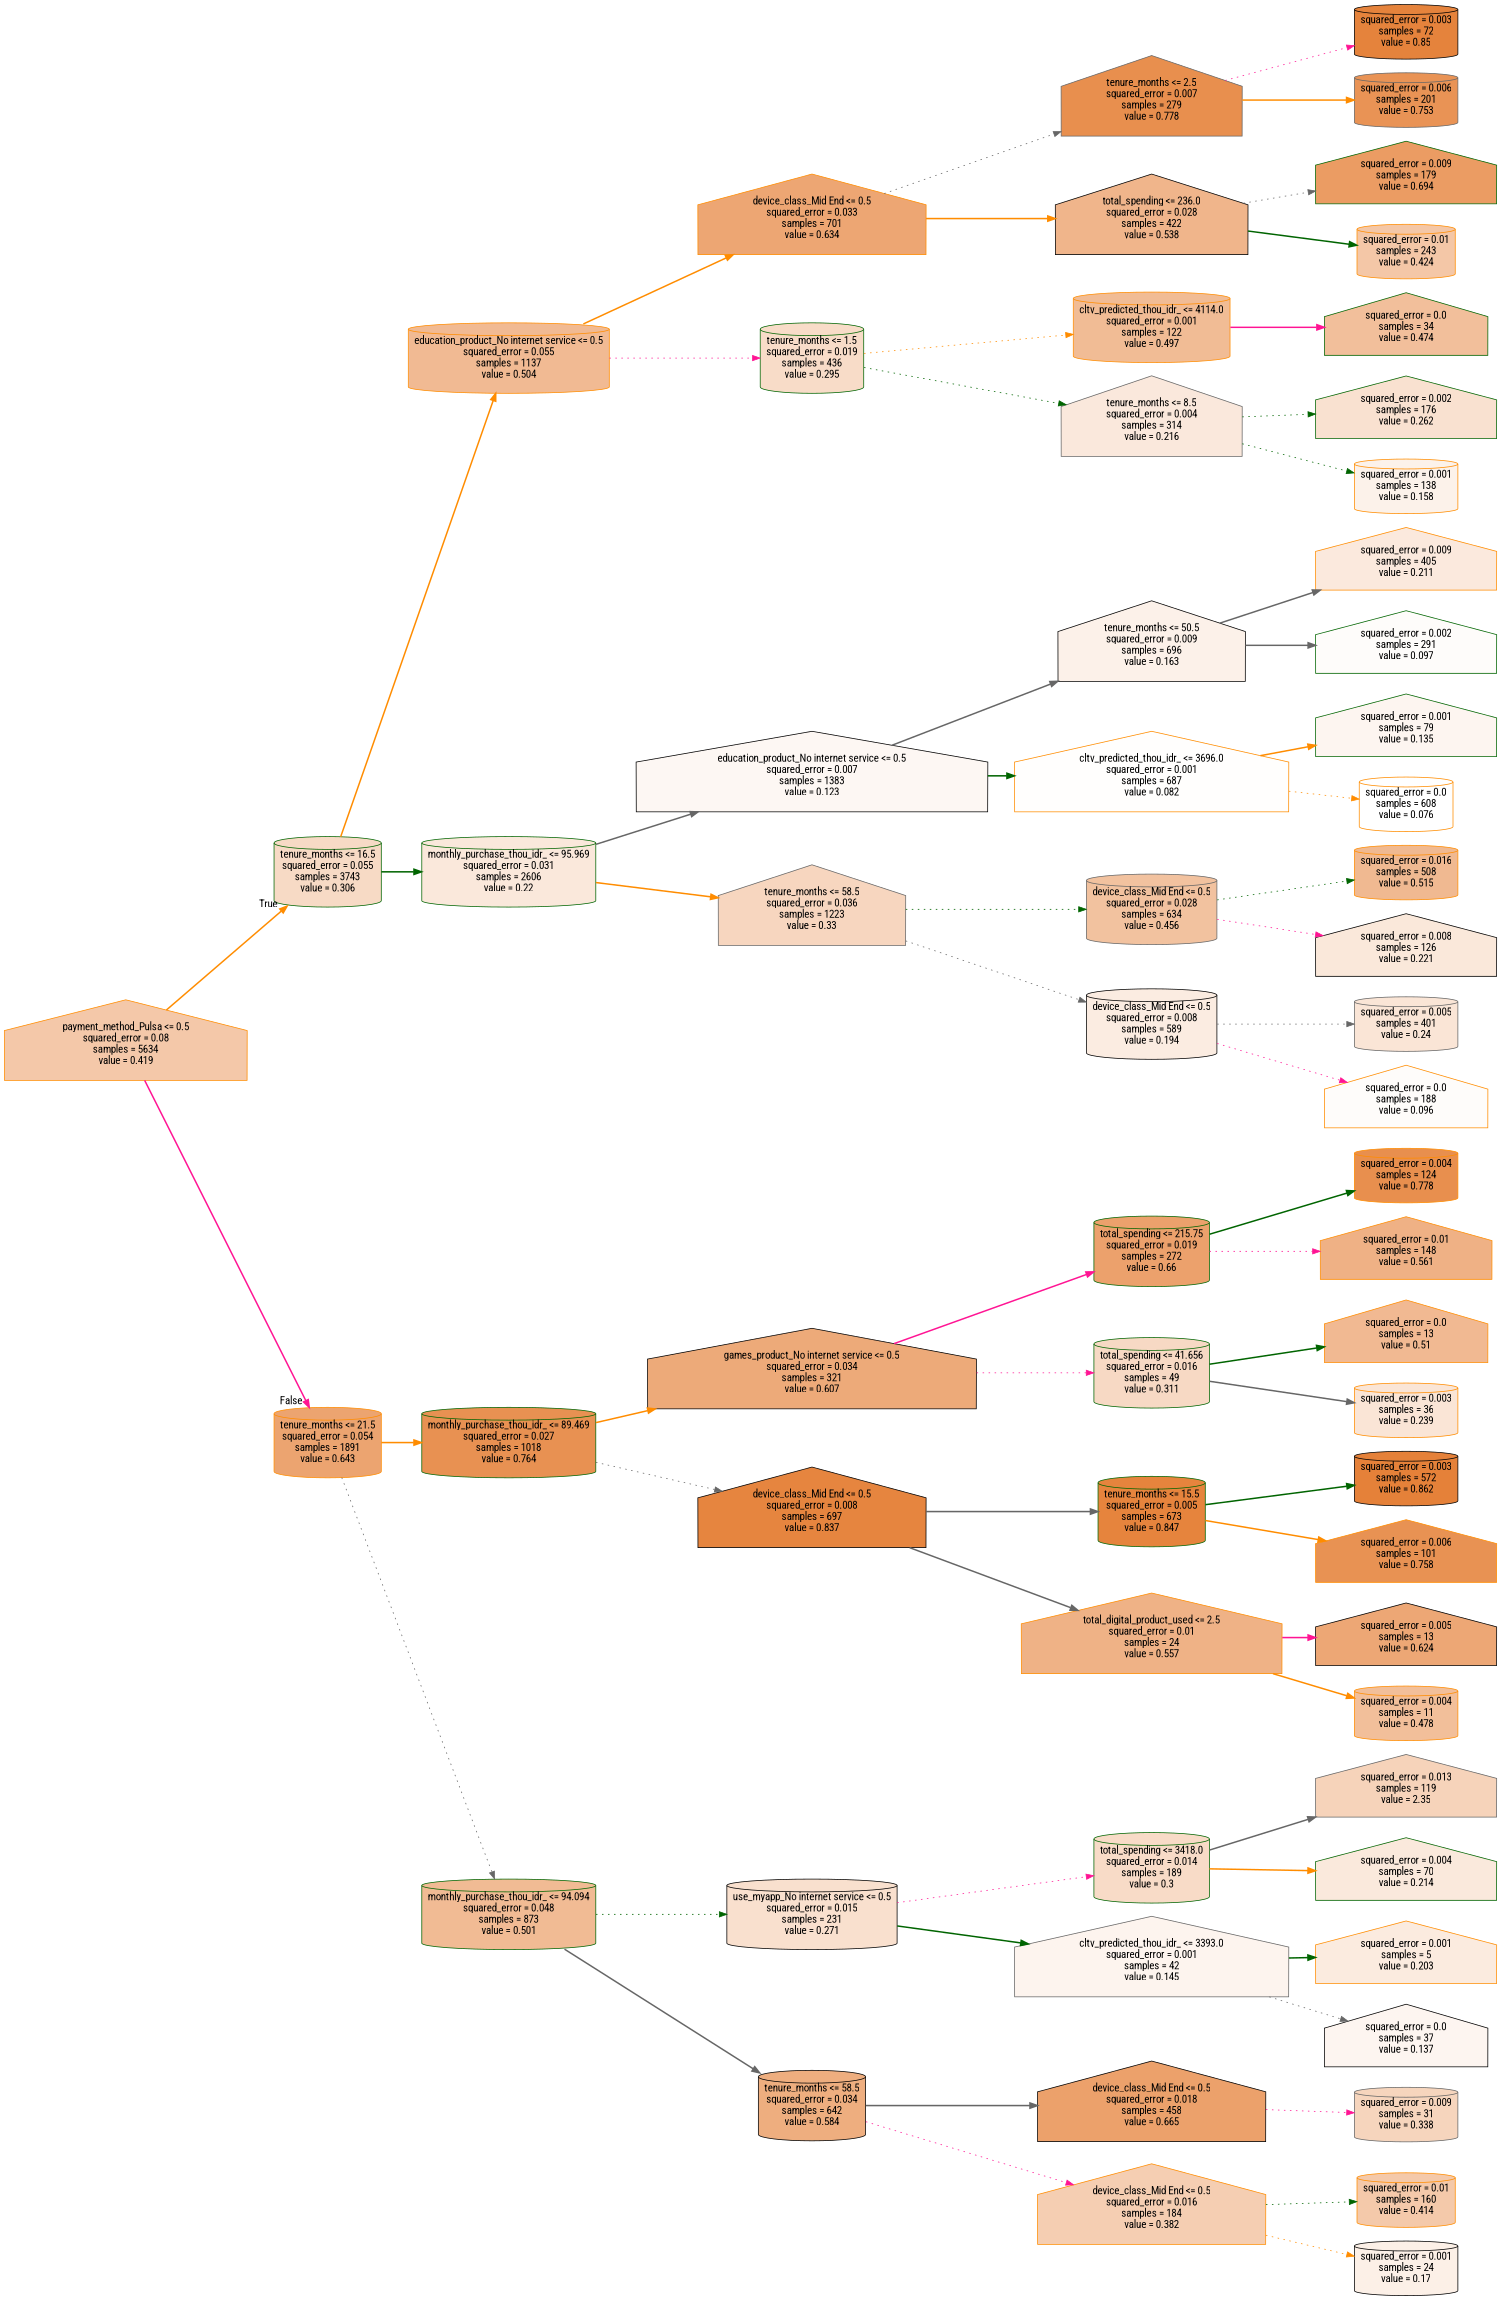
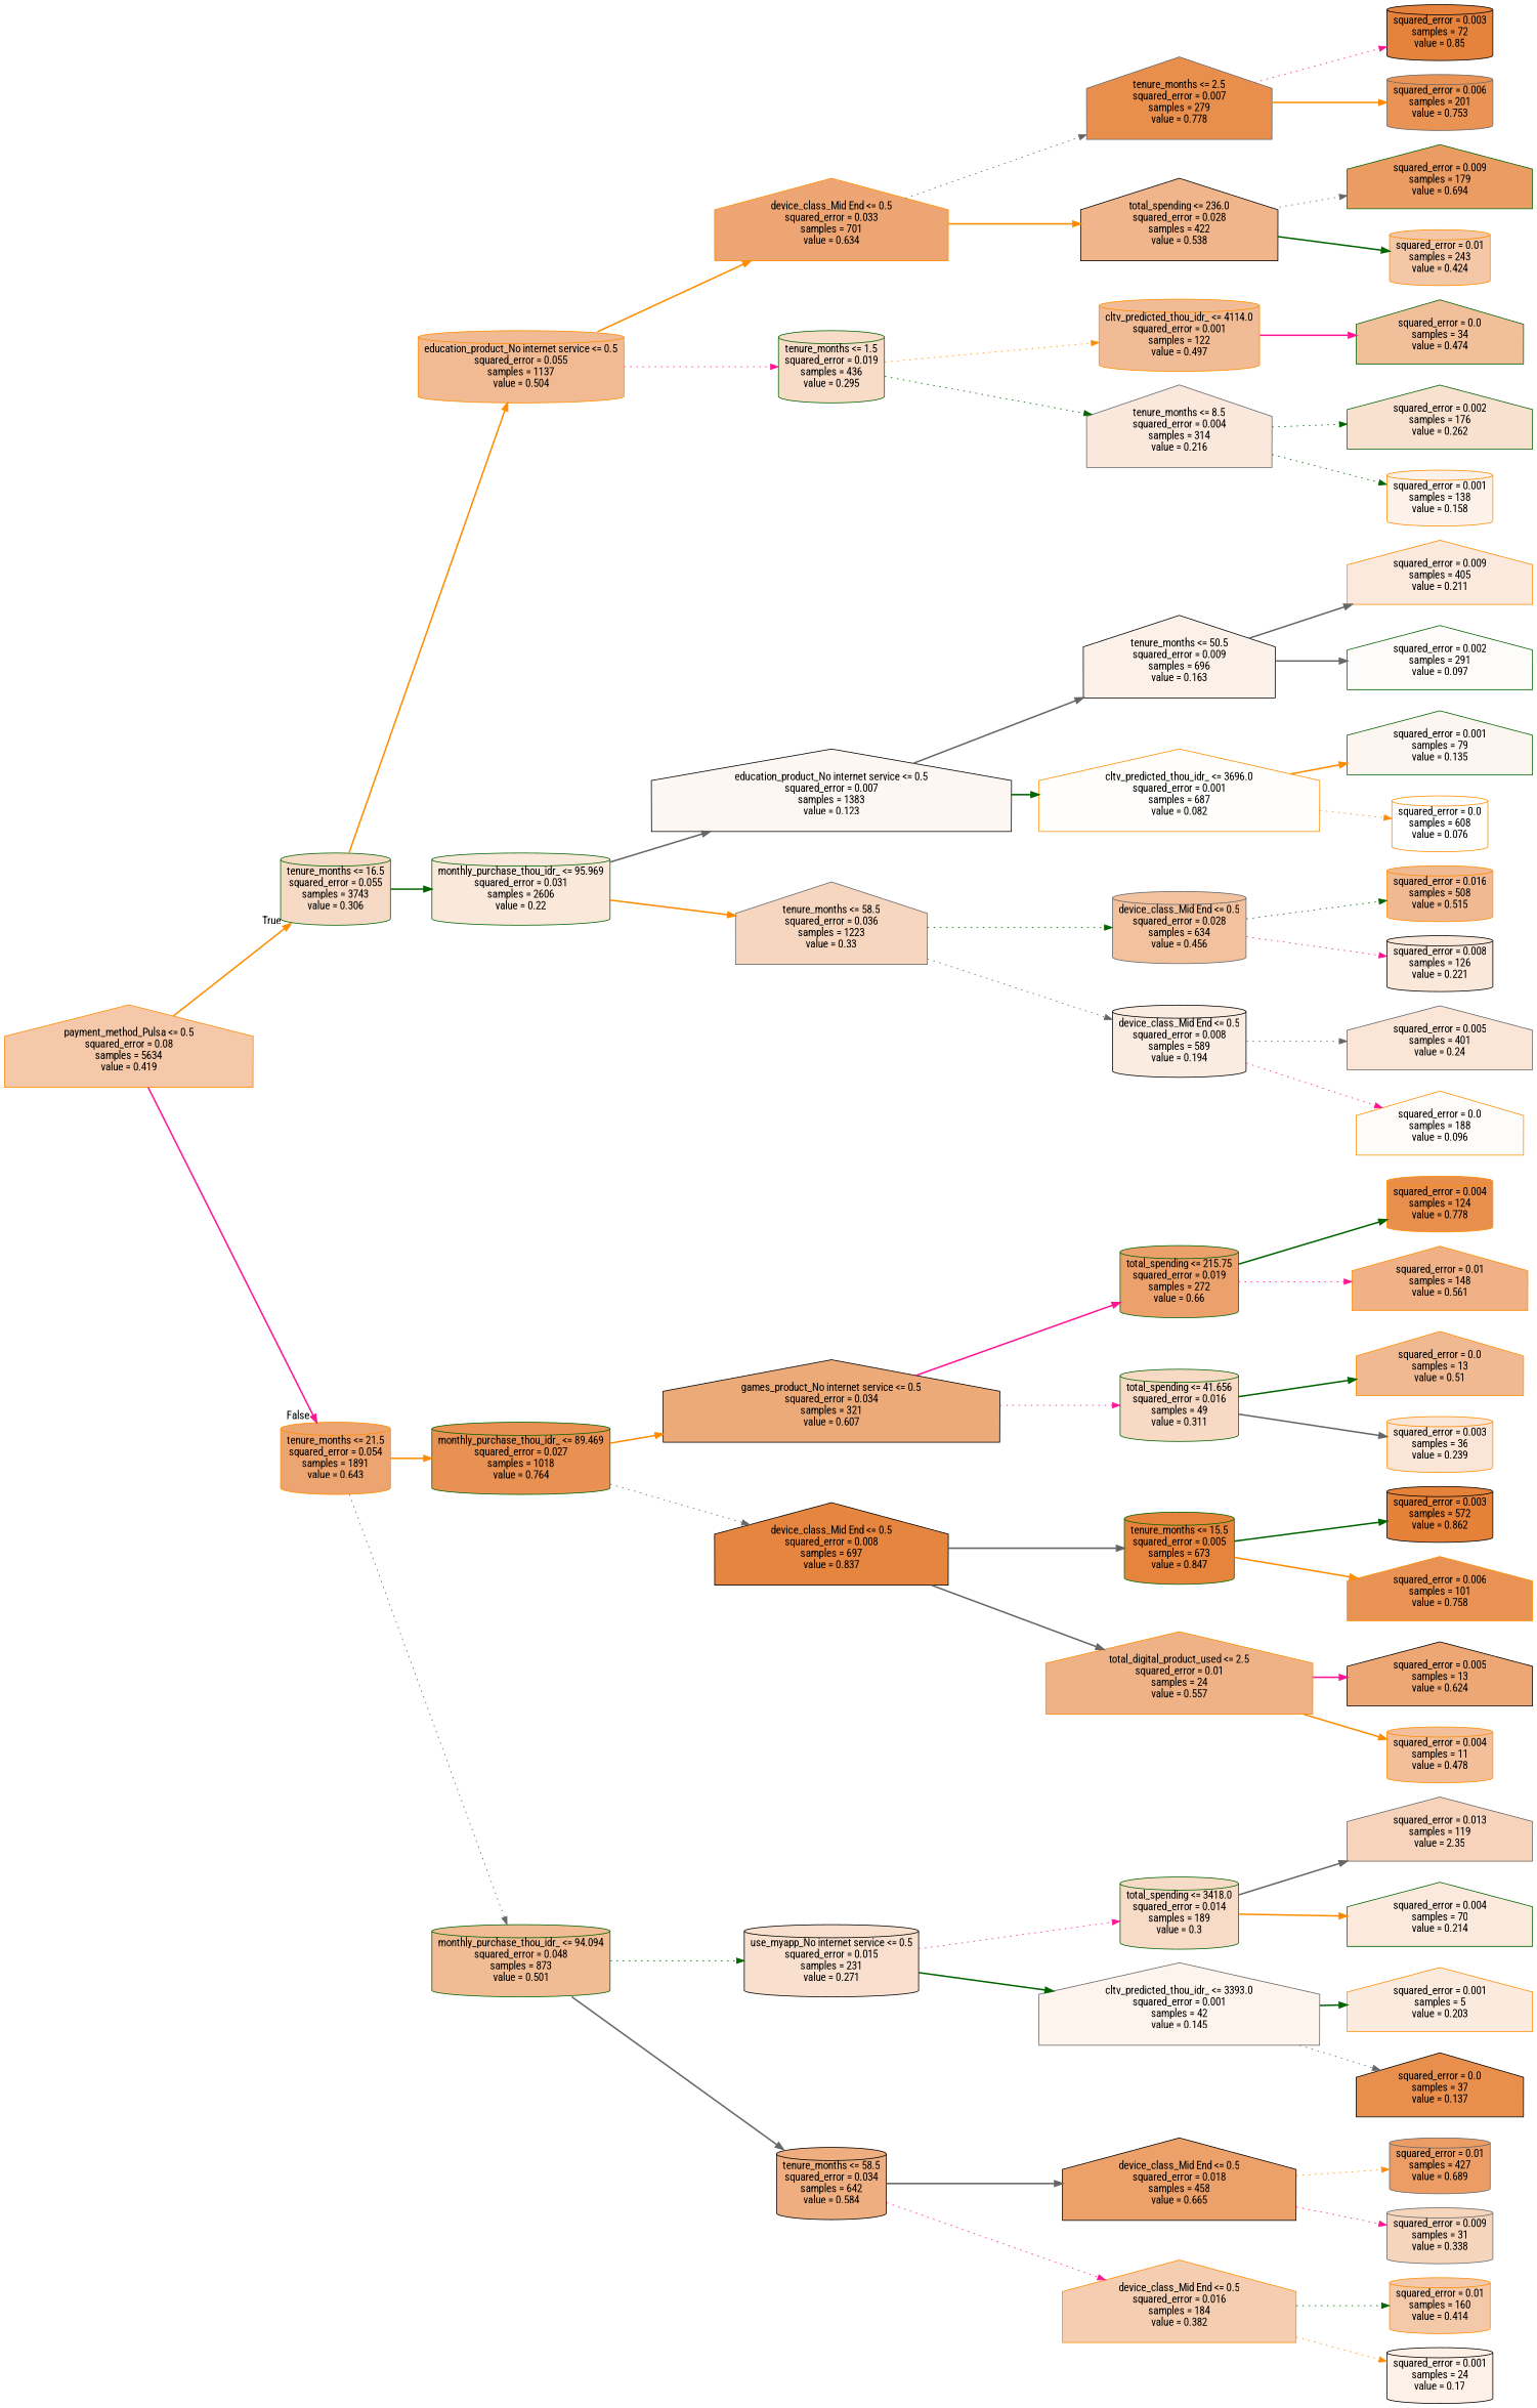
  digraph {
    rankdir=LR
    node [color=darkorange fillcolor="#e88f4e" fontname="Roboto Condensed" shape=house style=filled]
    edge [color=gray40 fontname="Roboto Condensed" style=bold]
    n1 [fillcolor="#f4c8a9" label="payment_method_Pulsa <= 0.5\nsquared_error = 0.08\nsamples = 5634\nvalue = 0.419"]
    n2 [color=darkgreen fillcolor="#f7dac5" label="tenure_months <= 16.5\nsquared_error = 0.055\nsamples = 3743\nvalue = 0.306" shape=cylinder]
    n3 [fillcolor="#eca470" label="tenure_months <= 21.5\nsquared_error = 0.054\nsamples = 1891\nvalue = 0.643" shape=cylinder]
    n4 [fillcolor="#f1ba93" label="education_product_No internet service <= 0.5\nsquared_error = 0.055\nsamples = 1137\nvalue = 0.504" shape=cylinder]
    n5 [color=darkgreen fillcolor="#fae8db" label="monthly_purchase_thou_idr_ <= 95.969\nsquared_error = 0.031\nsamples = 2606\nvalue = 0.22" shape=cylinder]
    n6 [color=darkgreen fillcolor="#e89152" label="monthly_purchase_thou_idr_ <= 89.469\nsquared_error = 0.027\nsamples = 1018\nvalue = 0.764" shape=cylinder]
    n7 [color=darkgreen fillcolor="#f1bb94" label="monthly_purchase_thou_idr_ <= 94.094\nsquared_error = 0.048\nsamples = 873\nvalue = 0.501" shape=cylinder]
    n8 [fillcolor="#eda673" label="device_class_Mid End <= 0.5\nsquared_error = 0.033\nsamples = 701\nvalue = 0.634"]
    n9 [color=darkgreen fillcolor="#f8dcc8" label="tenure_months <= 1.5\nsquared_error = 0.019\nsamples = 436\nvalue = 0.295" shape=cylinder]
    n10 [color=black fillcolor="#fdf7f3" label="education_product_No internet service <= 0.5\nsquared_error = 0.007\nsamples = 1383\nvalue = 0.123"]
    n11 [color=gray40 fillcolor="#f7d6bf" label="tenure_months <= 58.5\nsquared_error = 0.036\nsamples = 1223\nvalue = 0.33"]
    n12 [color=gray40 label="tenure_months <= 2.5\nsquared_error = 0.007\nsamples = 279\nvalue = 0.778"]
    n13 [color=black fillcolor="#f0b58b" label="total_spending <= 236.0\nsquared_error = 0.028\nsamples = 422\nvalue = 0.538"]
    n14 [fillcolor="#f1bc95" label="cltv_predicted_thou_idr_ <= 4114.0\nsquared_error = 0.001\nsamples = 122\nvalue = 0.497" shape=cylinder]
    n15 [color=gray40 fillcolor="#fae8dc" label="tenure_months <= 8.5\nsquared_error = 0.004\nsamples = 314\nvalue = 0.216"]
    n16 [color=black fillcolor="#e5833c" label="squared_error = 0.003\nsamples = 72\nvalue = 0.85" shape=cylinder]
    n17 [color=gray40 fillcolor="#e99355" label="squared_error = 0.006\nsamples = 201\nvalue = 0.753" shape=cylinder]
    n18 [color=darkgreen fillcolor="#eb9c63" label="squared_error = 0.009\nsamples = 179\nvalue = 0.694"]
    n19 [fillcolor="#f4c7a7" label="squared_error = 0.01\nsamples = 243\nvalue = 0.424" shape=cylinder]
    n20 [color=darkgreen fillcolor="#f2bf9b" label="squared_error = 0.0\nsamples = 34\nvalue = 0.474"]
    n21 [color=darkgreen fillcolor="#f9e1d0" label="squared_error = 0.002\nsamples = 176\nvalue = 0.262"]
    n22 [fillcolor="#fcf2ea" label="squared_error = 0.001\nsamples = 138\nvalue = 0.158" shape=cylinder]
    n23 [color=black fillcolor="#fcf1e9" label="tenure_months <= 50.5\nsquared_error = 0.009\nsamples = 696\nvalue = 0.163"]
    n24 [fillcolor="#fffefd" label="cltv_predicted_thou_idr_ <= 3696.0\nsquared_error = 0.001\nsamples = 687\nvalue = 0.082"]
    n25 [color=gray40 fillcolor="#f2c29f" label="device_class_Mid End <= 0.5\nsquared_error = 0.028\nsamples = 634\nvalue = 0.456" shape=cylinder]
    n26 [color=black fillcolor="#fbece1" label="device_class_Mid End <= 0.5\nsquared_error = 0.008\nsamples = 589\nvalue = 0.194" shape=cylinder]
    n27 [fillcolor="#fbe9dd" label="squared_error = 0.009\nsamples = 405\nvalue = 0.211"]
    n28 [color=darkgreen fillcolor="#fefcfa" label="squared_error = 0.002\nsamples = 291\nvalue = 0.097"]
    n29 [color=darkgreen fillcolor="#fdf5f0" label="squared_error = 0.001\nsamples = 79\nvalue = 0.135"]
    n30 [fillcolor="#ffffff" label="squared_error = 0.0\nsamples = 608\nvalue = 0.076" shape=cylinder]
    n31 [fillcolor="#f0b991" label="squared_error = 0.016\nsamples = 508\nvalue = 0.515" shape=cylinder]
-   n32 [color=black fillcolor="#fae8da" label="squared_error = 0.008\nsamples = 126\nvalue = 0.221"]
-   n33 [color=gray40 fillcolor="#fae5d6" label="squared_error = 0.005\nsamples = 401\nvalue = 0.24" shape=cylinder]
+   n32 [color=black fillcolor="#fae8da" label="squared_error = 0.008\nsamples = 126\nvalue = 0.221" shape=cylinder]
+   n33 [color=gray40 fillcolor="#fae5d6" label="squared_error = 0.005\nsamples = 401\nvalue = 0.24"]
    n34 [fillcolor="#fefcfa" label="squared_error = 0.0\nsamples = 188\nvalue = 0.096"]
    n35 [color=black fillcolor="#edaa79" label="games_product_No internet service <= 0.5\nsquared_error = 0.034\nsamples = 321\nvalue = 0.607"]
    n36 [color=black fillcolor="#e6853f" label="device_class_Mid End <= 0.5\nsquared_error = 0.008\nsamples = 697\nvalue = 0.837"]
    n37 [color=black fillcolor="#f9e0ce" label="use_myapp_No internet service <= 0.5\nsquared_error = 0.015\nsamples = 231\nvalue = 0.271" shape=cylinder]
    n38 [color=black fillcolor="#eeae7f" label="tenure_months <= 58.5\nsquared_error = 0.034\nsamples = 642\nvalue = 0.584" shape=cylinder]
    n39 [color=darkgreen fillcolor="#eca16c" label="total_spending <= 215.75\nsquared_error = 0.019\nsamples = 272\nvalue = 0.66" shape=cylinder]
    n40 [color=darkgreen fillcolor="#f7d9c4" label="total_spending <= 41.656\nsquared_error = 0.016\nsamples = 49\nvalue = 0.311" shape=cylinder]
    n41 [color=darkgreen fillcolor="#e6843d" label="tenure_months <= 15.5\nsquared_error = 0.005\nsamples = 673\nvalue = 0.847" shape=cylinder]
    n42 [fillcolor="#efb286" label="total_digital_product_used <= 2.5\nsquared_error = 0.01\nsamples = 24\nvalue = 0.557"]
    n43 [label="squared_error = 0.004\nsamples = 124\nvalue = 0.778" shape=cylinder]
    n44 [fillcolor="#efb185" label="squared_error = 0.01\nsamples = 148\nvalue = 0.561"]
    n45 [fillcolor="#f1b992" label="squared_error = 0.0\nsamples = 13\nvalue = 0.51"]
    n46 [fillcolor="#fae5d6" label="squared_error = 0.003\nsamples = 36\nvalue = 0.239" shape=cylinder]
    n47 [color=black fillcolor="#e58139" label="squared_error = 0.003\nsamples = 572\nvalue = 0.862" shape=cylinder]
    n48 [fillcolor="#e89253" label="squared_error = 0.006\nsamples = 101\nvalue = 0.758"]
    n49 [color=black fillcolor="#eda775" label="squared_error = 0.005\nsamples = 13\nvalue = 0.624"]
    n50 [fillcolor="#f2bf9a" label="squared_error = 0.004\nsamples = 11\nvalue = 0.478" shape=cylinder]
    n51 [color=darkgreen fillcolor="#f8dbc7" label="total_spending <= 3418.0\nsquared_error = 0.014\nsamples = 189\nvalue = 0.3" shape=cylinder]
    n52 [color=gray40 fillcolor="#fdf4ee" label="cltv_predicted_thou_idr_ <= 3393.0\nsquared_error = 0.001\nsamples = 42\nvalue = 0.145"]
    n53 [color=black fillcolor="#eca16b" label="device_class_Mid End <= 0.5\nsquared_error = 0.018\nsamples = 458\nvalue = 0.665"]
    n54 [fillcolor="#f5ceb2" label="device_class_Mid End <= 0.5\nsquared_error = 0.016\nsamples = 184\nvalue = 0.382"]
    n55 [color=gray40 fillcolor="#f6d3ba" label="squared_error = 0.013\nsamples = 119\nvalue = 2.35"]
    n56 [color=darkgreen fillcolor="#fae9dc" label="squared_error = 0.004\nsamples = 70\nvalue = 0.214"]
    n57 [fillcolor="#fbebdf" label="squared_error = 0.001\nsamples = 5\nvalue = 0.203"]
-   n58 [color=black fillcolor="#fdf5f0" label="squared_error = 0.0\nsamples = 37\nvalue = 0.137"]
+   n58 [color=black label="squared_error = 0.0\nsamples = 37\nvalue = 0.137"]
+   n59 [color=gray40 fillcolor="#eb9d65" label="squared_error = 0.01\nsamples = 427\nvalue = 0.689" shape=cylinder]
    n60 [color=gray40 fillcolor="#f6d5bd" label="squared_error = 0.009\nsamples = 31\nvalue = 0.338" shape=cylinder]
    n61 [fillcolor="#f4c9aa" label="squared_error = 0.01\nsamples = 160\nvalue = 0.414" shape=cylinder]
    n62 [color=black fillcolor="#fcf0e7" label="squared_error = 0.001\nsamples = 24\nvalue = 0.17" shape=cylinder]
    n1 -> n2 [color=darkorange headlabel=True labelangle=-45 labeldistance=2.5]
    n1 -> n3 [color=deeppink headlabel=False labelangle=45 labeldistance=2.5]
    n2 -> n4 [color=darkorange]
    n2 -> n5 [color=darkgreen]
    n3 -> n6 [color=darkorange]
    n3 -> n7 [style=dotted]
    n4 -> n8 [color=darkorange]
    n4 -> n9 [color=deeppink style=dotted]
    n5 -> n10
    n5 -> n11 [color=darkorange]
    n6 -> n35 [color=darkorange]
    n6 -> n36 [style=dotted]
    n7 -> n37 [color=darkgreen style=dotted]
    n7 -> n38
    n8 -> n12 [style=dotted]
    n8 -> n13 [color=darkorange]
    n9 -> n14 [color=darkorange style=dotted]
    n9 -> n15 [color=darkgreen style=dotted]
    n10 -> n23
    n10 -> n24 [color=darkgreen]
    n11 -> n25 [color=darkgreen style=dotted]
    n11 -> n26 [style=dotted]
    n12 -> n16 [color=deeppink style=dotted]
    n12 -> n17 [color=darkorange]
    n13 -> n18 [style=dotted]
    n13 -> n19 [color=darkgreen]
    n14 -> n20 [color=deeppink]
    n15 -> n21 [color=darkgreen style=dotted]
    n15 -> n22 [color=darkgreen style=dotted]
    n23 -> n27
    n23 -> n28
    n24 -> n29 [color=darkorange]
    n24 -> n30 [color=darkorange style=dotted]
    n25 -> n31 [color=darkgreen style=dotted]
    n25 -> n32 [color=deeppink style=dotted]
    n26 -> n33 [style=dotted]
    n26 -> n34 [color=deeppink style=dotted]
    n35 -> n39 [color=deeppink]
    n35 -> n40 [color=deeppink style=dotted]
    n36 -> n41
    n36 -> n42
    n37 -> n51 [color=deeppink style=dotted]
    n37 -> n52 [color=darkgreen]
    n38 -> n53
    n38 -> n54 [color=deeppink style=dotted]
    n39 -> n43 [color=darkgreen]
    n39 -> n44 [color=deeppink style=dotted]
    n40 -> n45 [color=darkgreen]
    n40 -> n46
    n41 -> n47 [color=darkgreen]
    n41 -> n48 [color=darkorange]
    n42 -> n49 [color=deeppink]
    n42 -> n50 [color=darkorange]
    n51 -> n55
    n51 -> n56 [color=darkorange]
    n52 -> n57 [color=darkgreen]
    n52 -> n58 [style=dotted]
+   n53 -> n59 [color=darkorange style=dotted]
    n53 -> n60 [color=deeppink style=dotted]
    n54 -> n61 [color=darkgreen style=dotted]
    n54 -> n62 [color=darkorange style=dotted]
  }
